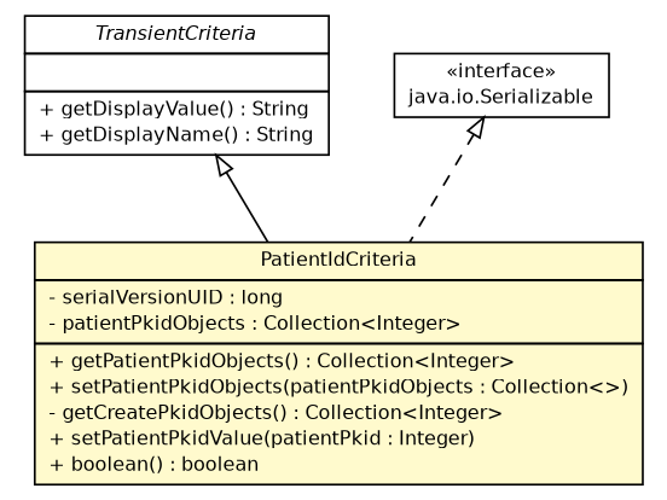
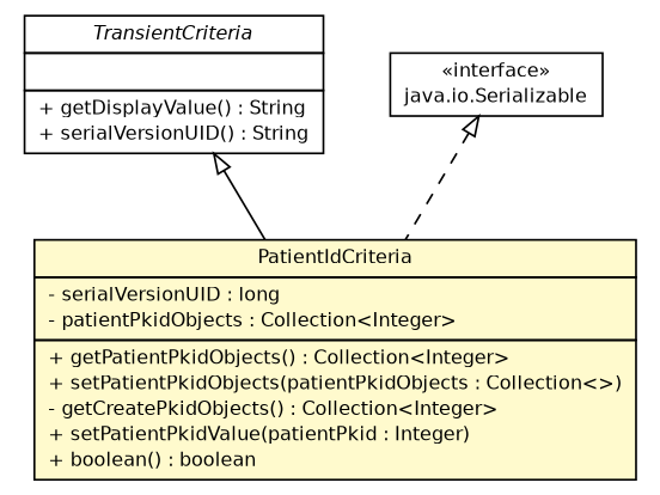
  digraph {
    node [fontcolor=black fontname=Helvetica fontsize=10.0 shape=plaintext]
    edge [arrowtail=empty dir=back fontname=Helvetica fontsize=10 headport=p labelfontname=Helvetica labelfontsize=10 tailport=p]
    n1 [label=<<table border="0" cellborder="1" cellspacing="0" cellpadding="2" port="p" bgcolor="lemonChiffon" href="./PatientIdCriteria.html"> 		<tr><td><table border="0" cellspacing="0" cellpadding="1"> 			<tr><td> PatientIdCriteria </td></tr> 		</table></td></tr> 		<tr><td><table border="0" cellspacing="0" cellpadding="1"> 			<tr><td align="left"> - serialVersionUID : long </td></tr> 			<tr><td align="left"> - patientPkidObjects : Collection&lt;Integer&gt; </td></tr> 		</table></td></tr> 		<tr><td><table border="0" cellspacing="0" cellpadding="1"> 			<tr><td align="left"> + getPatientPkidObjects() : Collection&lt;Integer&gt; </td></tr> 			<tr><td align="left"> + setPatientPkidObjects(patientPkidObjects : Collection&lt;&gt;) </td></tr> 			<tr><td align="left"> - getCreatePkidObjects() : Collection&lt;Integer&gt; </td></tr> 			<tr><td align="left"> + setPatientPkidValue(patientPkid : Integer) </td></tr> 			<tr><td align="left"> + boolean() : boolean </td></tr> 		</table></td></tr> 		</table>>]
-   n2 [label=<<table border="0" cellborder="1" cellspacing="0" cellpadding="2" port="p" href="http://java.sun.com/j2se/1.4.2/docs/api/gov/nih/nci/ncia/criteria/TransientCriteria.html"> 		<tr><td><table border="0" cellspacing="0" cellpadding="1"> 			<tr><td><font face="Helvetica-Oblique"> TransientCriteria </font></td></tr> 		</table></td></tr> 		<tr><td><table border="0" cellspacing="0" cellpadding="1"> 			<tr><td align="left">  </td></tr> 		</table></td></tr> 		<tr><td><table border="0" cellspacing="0" cellpadding="1"> 			<tr><td align="left"> + getDisplayValue() : String </td></tr> 			<tr><td align="left"> + getDisplayName() : String </td></tr> 		</table></td></tr> 		</table>>]
+   n2 [label=<<table border="0" cellborder="1" cellspacing="0" cellpadding="2" port="p" href="http://java.sun.com/j2se/1.4.2/docs/api/gov/nih/nci/ncia/criteria/TransientCriteria.html"> 		<tr><td><table border="0" cellspacing="0" cellpadding="1"> 			<tr><td><font face="Helvetica-Oblique"> TransientCriteria </font></td></tr> 		</table></td></tr> 		<tr><td><table border="0" cellspacing="0" cellpadding="1"> 			<tr><td align="left">  </td></tr> 		</table></td></tr> 		<tr><td><table border="0" cellspacing="0" cellpadding="1"> 			<tr><td align="left"> + getDisplayValue() : String </td></tr> 			<tr><td align="left"> + serialVersionUID() : String </td></tr> 		</table></td></tr> 		</table>>]
    n3 [label=<<table border="0" cellborder="1" cellspacing="0" cellpadding="2" port="p" href="http://java.sun.com/j2se/1.4.2/docs/api/java/io/Serializable.html"> 		<tr><td><table border="0" cellspacing="0" cellpadding="1"> 			<tr><td> &laquo;interface&raquo; </td></tr> 			<tr><td> java.io.Serializable </td></tr> 		</table></td></tr> 		</table>>]
    n2 -> n1
    n3 -> n1 [style=dashed]
  }
